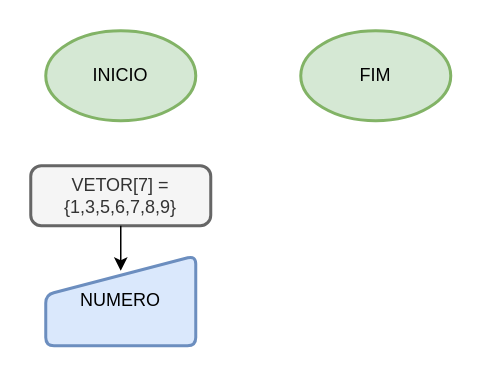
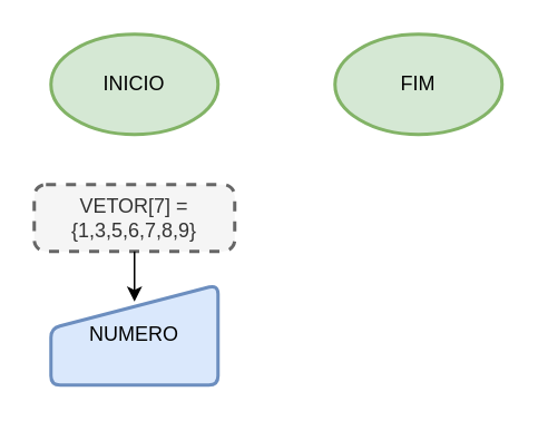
  <mxCell id="0" />
  <mxCell id="1" parent="0" />
  <mxCell id="2" value="FIM" style="strokeWidth=2;html=1;shape=mxgraph.flowchart.start_1;whiteSpace=wrap;fillColor=#d5e8d4;strokeColor=#82b366;" vertex="1" parent="1"><mxGeometry x="200" y="20" width="100" height="60" as="geometry" /></mxCell>
  <mxCell id="3" value="INICIO" style="strokeWidth=2;html=1;shape=mxgraph.flowchart.start_1;whiteSpace=wrap;fillColor=#d5e8d4;strokeColor=#82b366;" vertex="1" parent="1"><mxGeometry x="30" y="20" width="100" height="60" as="geometry" /></mxCell>
  <mxCell id="4" value="NUMERO" style="html=1;strokeWidth=2;shape=manualInput;whiteSpace=wrap;rounded=1;size=26;arcSize=11;fillColor=#dae8fc;strokeColor=#6c8ebf;gradientColor=none;" vertex="1" parent="1"><mxGeometry x="30" y="170" width="100" height="60" as="geometry" /></mxCell>
- <mxCell id="5" value="VETOR[7] = {1,3,5,6,7,8,9}" style="rounded=1;whiteSpace=wrap;html=1;absoluteArcSize=1;arcSize=14;strokeWidth=2;fillColor=#f5f5f5;fontColor=#333333;strokeColor=#666666;" vertex="1" parent="1"><mxGeometry x="20" y="110" width="120" height="40" as="geometry" /></mxCell>
+ <mxCell id="5" value="VETOR[7] = {1,3,5,6,7,8,9}" style="rounded=1;whiteSpace=wrap;html=1;absoluteArcSize=1;arcSize=14;strokeWidth=2;fillColor=#f5f5f5;fontColor=#333333;strokeColor=#666666;dashed=1;" vertex="1" parent="1"><mxGeometry x="20" y="110" width="120" height="40" as="geometry" /></mxCell>
  <mxCell id="6" style="edgeStyle=orthogonalEdgeStyle;rounded=0;orthogonalLoop=1;jettySize=auto;html=1;exitX=0.5;exitY=1;exitDx=0;exitDy=0;entryX=0.5;entryY=0.167;entryDx=0;entryDy=0;entryPerimeter=0;" edge="1" parent="1" source="5" target="4"><mxGeometry relative="1" as="geometry" /></mxCell>
